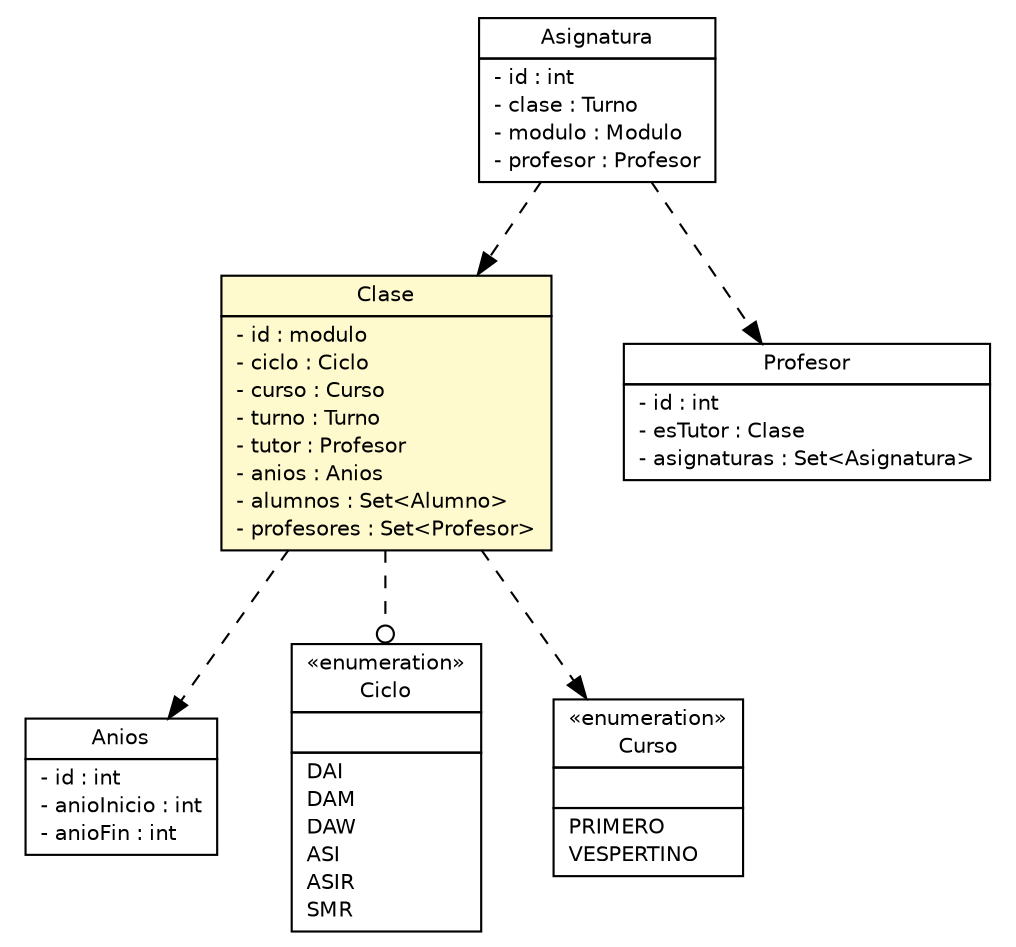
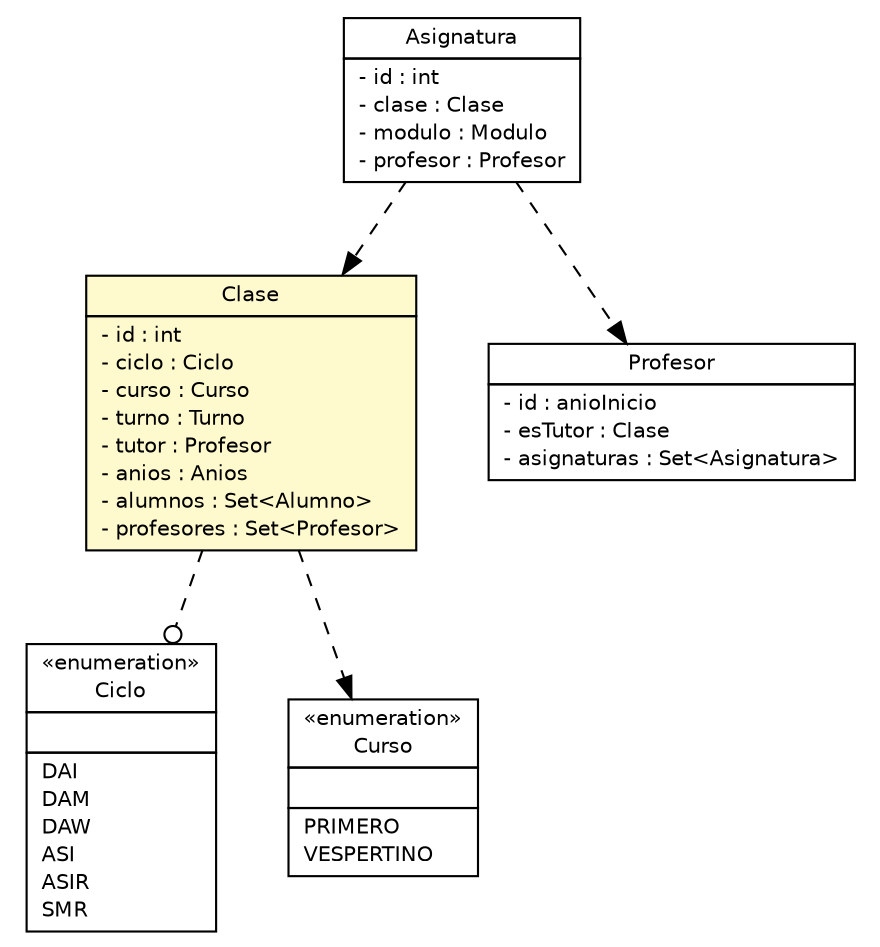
  digraph {
    nodesep=0.25
    ranksep=0.5
    node [fontcolor=black fontname=Helvetica fontsize=10.0 shape=plaintext]
    edge [arrowhead=normal color=black fontcolor=black fontname=Helvetica fontsize=10.0 headport=p labelfontname=Helvetica labelfontsize=10 style=dashed tailport=p]
-   n1 [label=<<table title="curso.java.app.clase.pojos.Asignatura" border="0" cellborder="1" cellspacing="0" cellpadding="2" port="p" href="./Asignatura.html"> 		<tr><td><table border="0" cellspacing="0" cellpadding="1"> <tr><td align="center" balign="center"> Asignatura </td></tr> 		</table></td></tr> 		<tr><td><table border="0" cellspacing="0" cellpadding="1"> <tr><td align="left" balign="left"> - id : int </td></tr> <tr><td align="left" balign="left"> - clase : Turno </td></tr> <tr><td align="left" balign="left"> - modulo : Modulo </td></tr> <tr><td align="left" balign="left"> - profesor : Profesor </td></tr> 		</table></td></tr> 		</table>>]
-   n2 [label=<<table title="curso.java.app.clase.pojos.Clase" border="0" cellborder="1" cellspacing="0" cellpadding="2" port="p" bgcolor="lemonChiffon" href="./Clase.html"> 		<tr><td><table border="0" cellspacing="0" cellpadding="1"> <tr><td align="center" balign="center"> Clase </td></tr> 		</table></td></tr> 		<tr><td><table border="0" cellspacing="0" cellpadding="1"> <tr><td align="left" balign="left"> - id : modulo </td></tr> <tr><td align="left" balign="left"> - ciclo : Ciclo </td></tr> <tr><td align="left" balign="left"> - curso : Curso </td></tr> <tr><td align="left" balign="left"> - turno : Turno </td></tr> <tr><td align="left" balign="left"> - tutor : Profesor </td></tr> <tr><td align="left" balign="left"> - anios : Anios </td></tr> <tr><td align="left" balign="left"> - alumnos : Set&lt;Alumno&gt; </td></tr> <tr><td align="left" balign="left"> - profesores : Set&lt;Profesor&gt; </td></tr> 		</table></td></tr> 		</table>>]
-   n3 [label=<<table title="curso.java.app.clase.pojos.Profesor" border="0" cellborder="1" cellspacing="0" cellpadding="2" port="p" href="./Profesor.html"> 		<tr><td><table border="0" cellspacing="0" cellpadding="1"> <tr><td align="center" balign="center"> Profesor </td></tr> 		</table></td></tr> 		<tr><td><table border="0" cellspacing="0" cellpadding="1"> <tr><td align="left" balign="left"> - id : int </td></tr> <tr><td align="left" balign="left"> - esTutor : Clase </td></tr> <tr><td align="left" balign="left"> - asignaturas : Set&lt;Asignatura&gt; </td></tr> 		</table></td></tr> 		</table>>]
-   n4 [label=<<table title="curso.java.app.clase.pojos.Anios" border="0" cellborder="1" cellspacing="0" cellpadding="2" port="p" href="./Anios.html"> 		<tr><td><table border="0" cellspacing="0" cellpadding="1"> <tr><td align="center" balign="center"> Anios </td></tr> 		</table></td></tr> 		<tr><td><table border="0" cellspacing="0" cellpadding="1"> <tr><td align="left" balign="left"> - id : int </td></tr> <tr><td align="left" balign="left"> - anioInicio : int </td></tr> <tr><td align="left" balign="left"> - anioFin : int </td></tr> 		</table></td></tr> 		</table>>]
+   n1 [label=<<table title="curso.java.app.clase.pojos.Asignatura" border="0" cellborder="1" cellspacing="0" cellpadding="2" port="p" href="./Asignatura.html"> 		<tr><td><table border="0" cellspacing="0" cellpadding="1"> <tr><td align="center" balign="center"> Asignatura </td></tr> 		</table></td></tr> 		<tr><td><table border="0" cellspacing="0" cellpadding="1"> <tr><td align="left" balign="left"> - id : int </td></tr> <tr><td align="left" balign="left"> - clase : Clase </td></tr> <tr><td align="left" balign="left"> - modulo : Modulo </td></tr> <tr><td align="left" balign="left"> - profesor : Profesor </td></tr> 		</table></td></tr> 		</table>>]
+   n2 [label=<<table title="curso.java.app.clase.pojos.Clase" border="0" cellborder="1" cellspacing="0" cellpadding="2" port="p" bgcolor="lemonChiffon" href="./Clase.html"> 		<tr><td><table border="0" cellspacing="0" cellpadding="1"> <tr><td align="center" balign="center"> Clase </td></tr> 		</table></td></tr> 		<tr><td><table border="0" cellspacing="0" cellpadding="1"> <tr><td align="left" balign="left"> - id : int </td></tr> <tr><td align="left" balign="left"> - ciclo : Ciclo </td></tr> <tr><td align="left" balign="left"> - curso : Curso </td></tr> <tr><td align="left" balign="left"> - turno : Turno </td></tr> <tr><td align="left" balign="left"> - tutor : Profesor </td></tr> <tr><td align="left" balign="left"> - anios : Anios </td></tr> <tr><td align="left" balign="left"> - alumnos : Set&lt;Alumno&gt; </td></tr> <tr><td align="left" balign="left"> - profesores : Set&lt;Profesor&gt; </td></tr> 		</table></td></tr> 		</table>>]
+   n3 [label=<<table title="curso.java.app.clase.pojos.Profesor" border="0" cellborder="1" cellspacing="0" cellpadding="2" port="p" href="./Profesor.html"> 		<tr><td><table border="0" cellspacing="0" cellpadding="1"> <tr><td align="center" balign="center"> Profesor </td></tr> 		</table></td></tr> 		<tr><td><table border="0" cellspacing="0" cellpadding="1"> <tr><td align="left" balign="left"> - id : anioInicio </td></tr> <tr><td align="left" balign="left"> - esTutor : Clase </td></tr> <tr><td align="left" balign="left"> - asignaturas : Set&lt;Asignatura&gt; </td></tr> 		</table></td></tr> 		</table>>]
    n5 [label=<<table title="curso.java.app.clase.pojos.Ciclo" border="0" cellborder="1" cellspacing="0" cellpadding="2" port="p" href="./Ciclo.html"> 		<tr><td><table border="0" cellspacing="0" cellpadding="1"> <tr><td align="center" balign="center"> &#171;enumeration&#187; </td></tr> <tr><td align="center" balign="center"> Ciclo </td></tr> 		</table></td></tr> 		<tr><td><table border="0" cellspacing="0" cellpadding="1"> <tr><td align="left" balign="left">  </td></tr> 		</table></td></tr> 		<tr><td><table border="0" cellspacing="0" cellpadding="1"> <tr><td align="left" balign="left"> DAI </td></tr> <tr><td align="left" balign="left"> DAM </td></tr> <tr><td align="left" balign="left"> DAW </td></tr> <tr><td align="left" balign="left"> ASI </td></tr> <tr><td align="left" balign="left"> ASIR </td></tr> <tr><td align="left" balign="left"> SMR </td></tr> 		</table></td></tr> 		</table>>]
    n6 [label=<<table title="curso.java.app.clase.pojos.Curso" border="0" cellborder="1" cellspacing="0" cellpadding="2" port="p" href="./Curso.html"> 		<tr><td><table border="0" cellspacing="0" cellpadding="1"> <tr><td align="center" balign="center"> &#171;enumeration&#187; </td></tr> <tr><td align="center" balign="center"> Curso </td></tr> 		</table></td></tr> 		<tr><td><table border="0" cellspacing="0" cellpadding="1"> <tr><td align="left" balign="left">  </td></tr> 		</table></td></tr> 		<tr><td><table border="0" cellspacing="0" cellpadding="1"> <tr><td align="left" balign="left"> PRIMERO </td></tr> <tr><td align="left" balign="left"> VESPERTINO </td></tr> 		</table></td></tr> 		</table>>]
    n1 -> n2
    n1 -> n3
-   n2 -> n4
    n2 -> n5 [arrowhead=odot]
    n2 -> n6
  }
